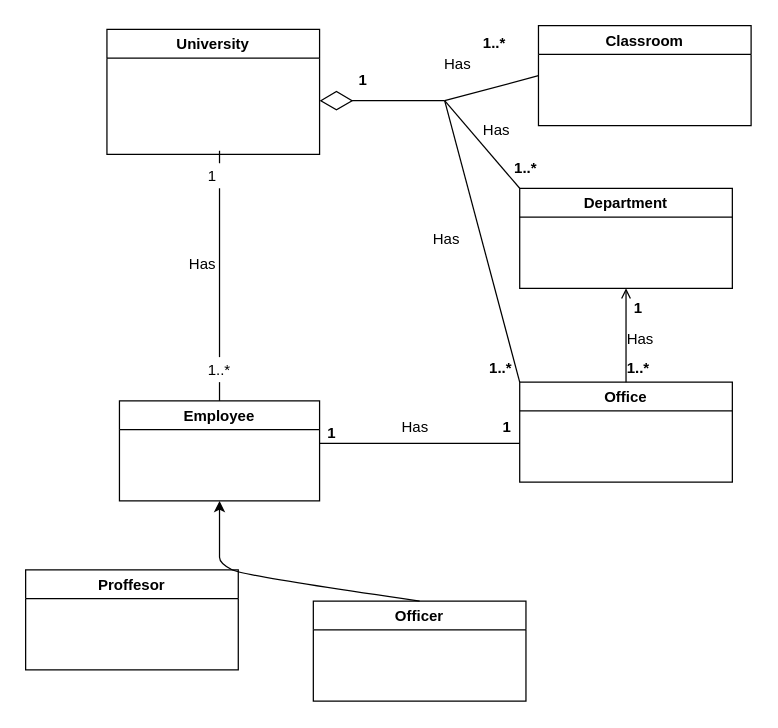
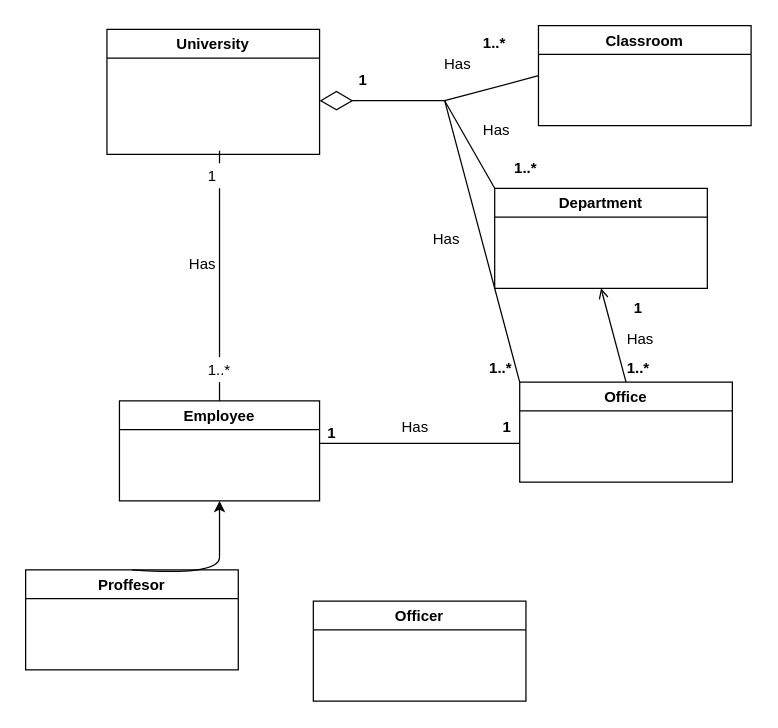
  <mxCell id="0" />
  <mxCell id="1" parent="0" />
  <mxCell id="2" value="University" style="swimlane;" vertex="1" parent="1"><mxGeometry x="85" y="23" width="170" height="100" as="geometry" /></mxCell>
  <mxCell id="3" value="Classroom" style="swimlane;" vertex="1" parent="1"><mxGeometry x="430" y="20" width="170" height="80" as="geometry" /></mxCell>
- <mxCell id="4" value="Department" style="swimlane;" vertex="1" parent="1"><mxGeometry x="415" y="150" width="170" height="80" as="geometry" /></mxCell>
+ <mxCell id="4" value="Department" style="swimlane;" vertex="1" parent="1"><mxGeometry x="395" y="150" width="170" height="80" as="geometry" /></mxCell>
  <mxCell id="5" value="Office" style="swimlane;" vertex="1" parent="1"><mxGeometry x="415" y="305" width="170" height="80" as="geometry" /></mxCell>
  <mxCell id="6" value="Employee" style="swimlane;" vertex="1" parent="1"><mxGeometry x="95" y="320" width="160" height="80" as="geometry" /></mxCell>
  <mxCell id="7" value="Proffesor" style="swimlane;" vertex="1" parent="1"><mxGeometry x="20" y="455" width="170" height="80" as="geometry" /></mxCell>
  <mxCell id="8" value="Officer" style="swimlane;" vertex="1" parent="1"><mxGeometry x="250" y="480" width="170" height="80" as="geometry" /></mxCell>
  <mxCell id="9" value="" style="endArrow=none;html=1;rounded=0;exitX=0.5;exitY=0;exitDx=0;exitDy=0;startArrow=none;" edge="1" parent="1" source="12"><mxGeometry width="50" height="50" relative="1" as="geometry"><mxPoint x="275" y="380" as="sourcePoint" /><mxPoint x="175" y="120" as="targetPoint" /></mxGeometry></mxCell>
  <mxCell id="10" value="" style="endArrow=none;html=1;rounded=0;exitX=0.5;exitY=0;exitDx=0;exitDy=0;" edge="1" parent="1" source="6" target="15"><mxGeometry width="50" height="50" relative="1" as="geometry"><mxPoint x="175" y="320" as="sourcePoint" /><mxPoint x="175" y="150" as="targetPoint" /></mxGeometry></mxCell>
  <mxCell id="11" value="" style="group" vertex="1" connectable="0" parent="1"><mxGeometry x="145" y="130" width="45" height="175" as="geometry" /></mxCell>
  <mxCell id="12" value="1" style="text;strokeColor=none;fillColor=none;align=left;verticalAlign=middle;spacingLeft=4;spacingRight=4;overflow=hidden;points=[[0,0.5],[1,0.5]];portConstraint=eastwest;rotatable=0;" vertex="1" parent="11"><mxGeometry x="15" width="30" height="20" as="geometry" /></mxCell>
  <mxCell id="13" value="" style="endArrow=none;html=1;rounded=0;exitX=0.5;exitY=0;exitDx=0;exitDy=0;startArrow=none;" edge="1" parent="11" source="15" target="12"><mxGeometry width="50" height="50" relative="1" as="geometry"><mxPoint x="30" y="190" as="sourcePoint" /><mxPoint x="30" y="-10" as="targetPoint" /></mxGeometry></mxCell>
  <mxCell id="14" value="Has" style="text;strokeColor=none;fillColor=none;align=left;verticalAlign=middle;spacingLeft=4;spacingRight=4;overflow=hidden;points=[[0,0.5],[1,0.5]];portConstraint=eastwest;rotatable=0;" vertex="1" parent="11"><mxGeometry y="70" width="40" height="20" as="geometry" /></mxCell>
  <mxCell id="15" value="1..*" style="text;strokeColor=none;fillColor=none;align=left;verticalAlign=middle;spacingLeft=4;spacingRight=4;overflow=hidden;points=[[0,0.5],[1,0.5]];portConstraint=eastwest;rotatable=0;" vertex="1" parent="11"><mxGeometry x="15" y="155" width="30" height="20" as="geometry" /></mxCell>
  <mxCell id="16" value="" style="line;strokeWidth=1;fillColor=none;align=left;verticalAlign=middle;spacingTop=-1;spacingLeft=3;spacingRight=3;rotatable=0;labelPosition=right;points=[];portConstraint=eastwest;" vertex="1" parent="1"><mxGeometry x="255" y="350" width="160" height="8" as="geometry" /></mxCell>
- <mxCell id="18" value="" style="curved=1;endArrow=classic;html=1;rounded=0;exitX=0.5;exitY=0;exitDx=0;exitDy=0;entryX=0.5;entryY=1;entryDx=0;entryDy=0;" edge="1" parent="1" source="8" target="6"><mxGeometry width="50" height="50" relative="1" as="geometry"><mxPoint x="60" y="490" as="sourcePoint" /><mxPoint x="185" y="410" as="targetPoint" /><Array as="points"><mxPoint x="195" y="460" /><mxPoint x="175" y="450" /><mxPoint x="175" y="440" /></Array></mxGeometry></mxCell>
+ <mxCell id="17" value="" style="curved=1;endArrow=classic;html=1;rounded=0;exitX=0.5;exitY=0;exitDx=0;exitDy=0;entryX=0.5;entryY=1;entryDx=0;entryDy=0;" edge="1" parent="1" source="7" target="6"><mxGeometry width="50" height="50" relative="1" as="geometry"><mxPoint x="275" y="380" as="sourcePoint" /><mxPoint x="325" y="330" as="targetPoint" /><Array as="points"><mxPoint x="175" y="460" /><mxPoint x="175" y="430" /></Array></mxGeometry></mxCell>
  <mxCell id="19" value="1" style="text;align=center;fontStyle=1;verticalAlign=middle;spacingLeft=3;spacingRight=3;strokeColor=none;rotatable=0;points=[[0,0.5],[1,0.5]];portConstraint=eastwest;" vertex="1" parent="1"><mxGeometry x="225" y="332" width="80" height="26" as="geometry" /></mxCell>
  <mxCell id="20" value="1" style="text;align=center;fontStyle=1;verticalAlign=middle;spacingLeft=3;spacingRight=3;strokeColor=none;rotatable=0;points=[[0,0.5],[1,0.5]];portConstraint=eastwest;" vertex="1" parent="1"><mxGeometry x="375" y="327" width="60" height="26" as="geometry" /></mxCell>
  <mxCell id="21" value="1..*" style="text;align=center;fontStyle=1;verticalAlign=middle;spacingLeft=3;spacingRight=3;strokeColor=none;rotatable=0;points=[[0,0.5],[1,0.5]];portConstraint=eastwest;" vertex="1" parent="1"><mxGeometry x="380" y="30" width="30" height="6" as="geometry" /></mxCell>
  <mxCell id="22" value="1" style="text;align=center;fontStyle=1;verticalAlign=middle;spacingLeft=3;spacingRight=3;strokeColor=none;rotatable=0;points=[[0,0.5],[1,0.5]];portConstraint=eastwest;" vertex="1" parent="1"><mxGeometry x="275" y="60" width="30" height="6" as="geometry" /></mxCell>
  <mxCell id="23" value="1..*" style="text;align=center;fontStyle=1;verticalAlign=middle;spacingLeft=3;spacingRight=3;strokeColor=none;rotatable=0;points=[[0,0.5],[1,0.5]];portConstraint=eastwest;" vertex="1" parent="1"><mxGeometry x="405" y="130" width="30" height="6" as="geometry" /></mxCell>
  <mxCell id="24" value="1..*" style="text;align=center;fontStyle=1;verticalAlign=middle;spacingLeft=3;spacingRight=3;strokeColor=none;rotatable=0;points=[[0,0.5],[1,0.5]];portConstraint=eastwest;" vertex="1" parent="1"><mxGeometry x="385" y="290" width="30" height="6" as="geometry" /></mxCell>
  <mxCell id="25" value="Has" style="text;strokeColor=none;fillColor=none;align=left;verticalAlign=middle;spacingLeft=4;spacingRight=4;overflow=hidden;points=[[0,0.5],[1,0.5]];portConstraint=eastwest;rotatable=0;" vertex="1" parent="1"><mxGeometry x="349" y="40" width="40" height="20" as="geometry" /></mxCell>
  <mxCell id="26" value="Has" style="text;strokeColor=none;fillColor=none;align=left;verticalAlign=middle;spacingLeft=4;spacingRight=4;overflow=hidden;points=[[0,0.5],[1,0.5]];portConstraint=eastwest;rotatable=0;" vertex="1" parent="1"><mxGeometry x="340" y="180" width="40" height="20" as="geometry" /></mxCell>
  <mxCell id="27" value="Has" style="text;strokeColor=none;fillColor=none;align=left;verticalAlign=middle;spacingLeft=4;spacingRight=4;overflow=hidden;points=[[0,0.5],[1,0.5]];portConstraint=eastwest;rotatable=0;" vertex="1" parent="1"><mxGeometry x="315" y="330" width="40" height="20" as="geometry" /></mxCell>
  <mxCell id="28" value="" style="endArrow=diamondThin;endFill=0;endSize=24;html=1;rounded=0;" edge="1" parent="1"><mxGeometry width="160" relative="1" as="geometry"><mxPoint x="355" y="80" as="sourcePoint" /><mxPoint x="255" y="80" as="targetPoint" /></mxGeometry></mxCell>
  <mxCell id="29" value="" style="endArrow=none;html=1;rounded=0;exitX=0;exitY=0.5;exitDx=0;exitDy=0;" edge="1" parent="1" source="3"><mxGeometry width="50" height="50" relative="1" as="geometry"><mxPoint x="275" y="380" as="sourcePoint" /><mxPoint x="355" y="80" as="targetPoint" /></mxGeometry></mxCell>
  <mxCell id="30" value="" style="endArrow=none;html=1;rounded=0;exitX=0;exitY=0;exitDx=0;exitDy=0;" edge="1" parent="1" source="4"><mxGeometry width="50" height="50" relative="1" as="geometry"><mxPoint x="275" y="380" as="sourcePoint" /><mxPoint x="355" y="80" as="targetPoint" /></mxGeometry></mxCell>
  <mxCell id="31" value="" style="endArrow=none;html=1;rounded=0;exitX=0;exitY=0;exitDx=0;exitDy=0;" edge="1" parent="1" source="5"><mxGeometry width="50" height="50" relative="1" as="geometry"><mxPoint x="275" y="380" as="sourcePoint" /><mxPoint x="355" y="80" as="targetPoint" /></mxGeometry></mxCell>
  <mxCell id="32" value="Has" style="text;strokeColor=none;fillColor=none;align=left;verticalAlign=middle;spacingLeft=4;spacingRight=4;overflow=hidden;points=[[0,0.5],[1,0.5]];portConstraint=eastwest;rotatable=0;" vertex="1" parent="1"><mxGeometry x="380" y="93" width="40" height="20" as="geometry" /></mxCell>
  <mxCell id="33" value="" style="endArrow=open;html=1;rounded=0;entryX=0.5;entryY=1;entryDx=0;entryDy=0;exitX=0.5;exitY=0;exitDx=0;exitDy=0;" edge="1" parent="1" source="5" target="4"><mxGeometry width="50" height="50" relative="1" as="geometry"><mxPoint x="405" y="380" as="sourcePoint" /><mxPoint x="455" y="330" as="targetPoint" /></mxGeometry></mxCell>
  <mxCell id="34" value="1" style="text;align=center;fontStyle=1;verticalAlign=middle;spacingLeft=3;spacingRight=3;strokeColor=none;rotatable=0;points=[[0,0.5],[1,0.5]];portConstraint=eastwest;" vertex="1" parent="1"><mxGeometry x="495" y="240" width="30" height="10" as="geometry" /></mxCell>
  <mxCell id="35" value="1..*" style="text;align=center;fontStyle=1;verticalAlign=middle;spacingLeft=3;spacingRight=3;strokeColor=none;rotatable=0;points=[[0,0.5],[1,0.5]];portConstraint=eastwest;" vertex="1" parent="1"><mxGeometry x="495" y="290" width="30" height="6" as="geometry" /></mxCell>
  <mxCell id="36" value="Has" style="text;strokeColor=none;fillColor=none;align=left;verticalAlign=middle;spacingLeft=4;spacingRight=4;overflow=hidden;points=[[0,0.5],[1,0.5]];portConstraint=eastwest;rotatable=0;" vertex="1" parent="1"><mxGeometry x="495" y="260" width="40" height="20" as="geometry" /></mxCell>
